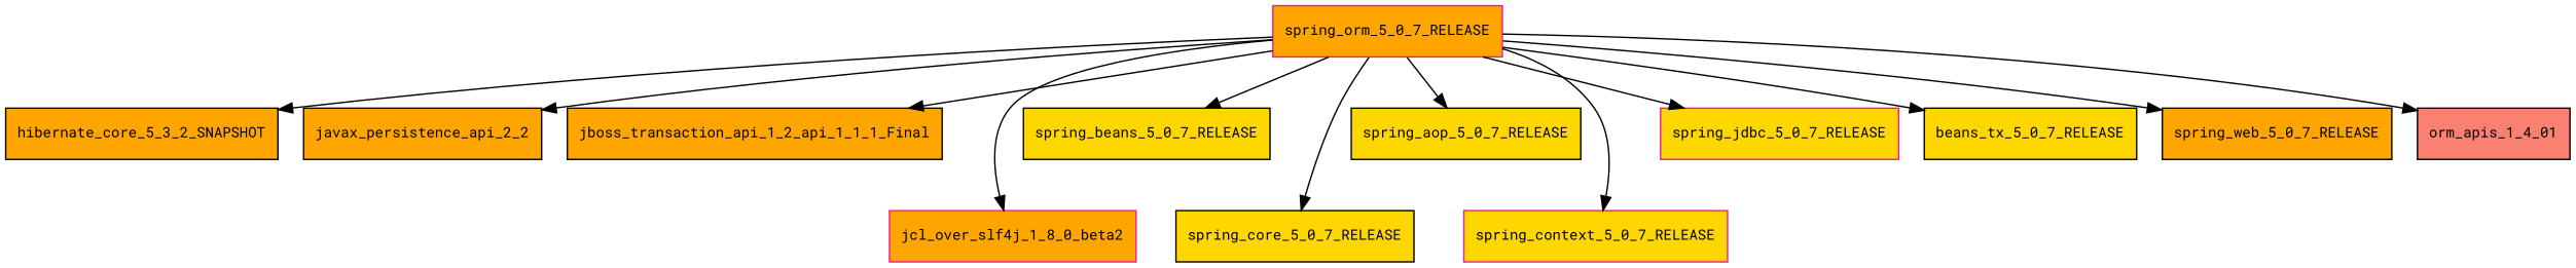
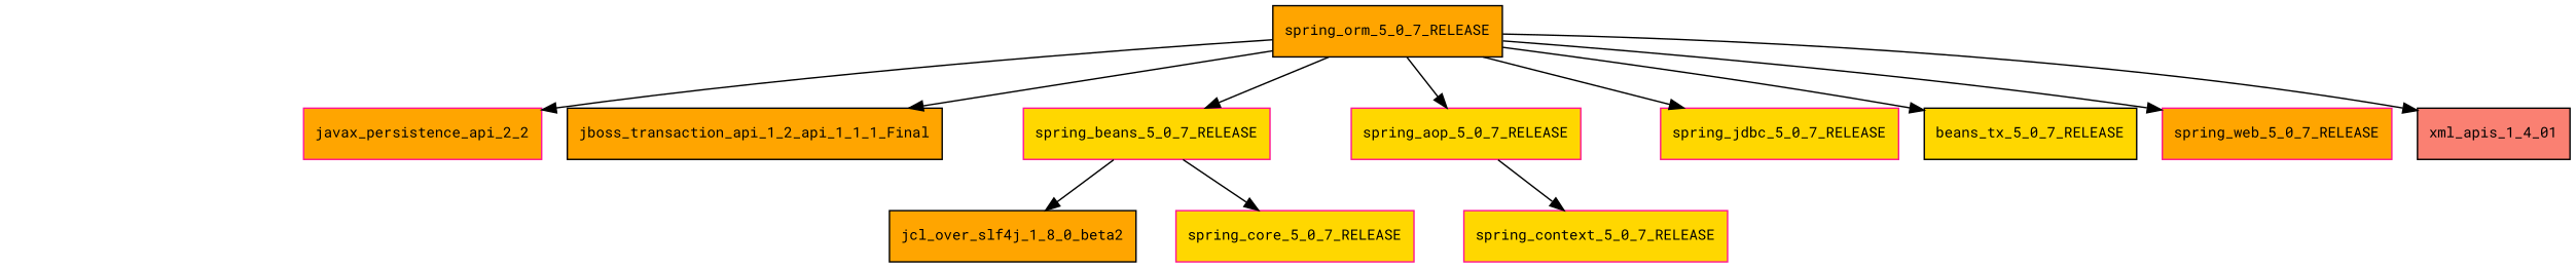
  digraph {
    fontname="Roboto Mono"
    node [color=black fillcolor=orange fontname="Roboto Mono" fontsize=10.0 shape=box style=filled]
    edge [fontname="Roboto Mono"]
-   spring_orm_5_0_7_RELEASE [color=deeppink]
-   hibernate_core_5_3_2_SNAPSHOT
-   javax_persistence_api_2_2
+   spring_orm_5_0_7_RELEASE
+   javax_persistence_api_2_2 [color=deeppink]
    n4 [label=jboss_transaction_api_1_2_api_1_1_1_Final]
-   jcl_over_slf4j_1_8_0_beta2 [color=deeppink]
-   spring_aop_5_0_7_RELEASE [fillcolor=gold]
-   spring_beans_5_0_7_RELEASE [fillcolor=gold]
+   jcl_over_slf4j_1_8_0_beta2
+   spring_aop_5_0_7_RELEASE [color=deeppink fillcolor=gold]
+   spring_beans_5_0_7_RELEASE [color=deeppink fillcolor=gold]
    spring_context_5_0_7_RELEASE [color=deeppink fillcolor=gold]
-   spring_core_5_0_7_RELEASE [fillcolor=gold]
+   spring_core_5_0_7_RELEASE [color=deeppink fillcolor=gold]
    spring_jdbc_5_0_7_RELEASE [color=deeppink fillcolor=gold]
    n11 [fillcolor=gold label=beans_tx_5_0_7_RELEASE]
-   spring_web_5_0_7_RELEASE
-   xml_apis_1_4_01 [fillcolor=salmon label=orm_apis_1_4_01]
-   spring_orm_5_0_7_RELEASE -> hibernate_core_5_3_2_SNAPSHOT
+   spring_web_5_0_7_RELEASE [color=deeppink]
+   xml_apis_1_4_01 [fillcolor=salmon]
    spring_orm_5_0_7_RELEASE -> javax_persistence_api_2_2
    spring_orm_5_0_7_RELEASE -> n4
-   spring_orm_5_0_7_RELEASE -> jcl_over_slf4j_1_8_0_beta2
+   spring_beans_5_0_7_RELEASE -> jcl_over_slf4j_1_8_0_beta2
    spring_orm_5_0_7_RELEASE -> spring_aop_5_0_7_RELEASE
    spring_orm_5_0_7_RELEASE -> spring_beans_5_0_7_RELEASE
-   spring_orm_5_0_7_RELEASE -> spring_context_5_0_7_RELEASE
-   spring_orm_5_0_7_RELEASE -> spring_core_5_0_7_RELEASE
+   spring_aop_5_0_7_RELEASE -> spring_context_5_0_7_RELEASE
+   spring_beans_5_0_7_RELEASE -> spring_core_5_0_7_RELEASE
    spring_orm_5_0_7_RELEASE -> spring_jdbc_5_0_7_RELEASE
    spring_orm_5_0_7_RELEASE -> n11
    spring_orm_5_0_7_RELEASE -> spring_web_5_0_7_RELEASE
    spring_orm_5_0_7_RELEASE -> xml_apis_1_4_01
  }
